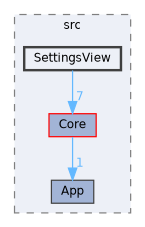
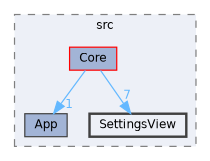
  digraph {
    compound=true
    node [color=grey25 fillcolor="#a2b4d6" fontname=Helvetica fontsize=10 shape=box style=filled]
    edge [color=steelblue1 fontcolor=steelblue1 fontname=Helvetica fontsize=10 labeldistance=1.5 labelfontname=Helvetica labelfontsize=10]
    n1 [height=0.2 label=App width=0.4]
    n2 [color=red height=0.2 label=Core width=0.4]
    n3 [fillcolor="#edf0f7" height=0.2 label=SettingsView style="filled,bold" width=0.4]
    subgraph cluster_1 {
      bgcolor="#edf0f7"
      fontname=Helvetica
      fontsize=10
      label=src
      pencolor=grey50
      style="filled,dashed"
      n1
      n2
      n3
    }
    n2 -> n1 [headlabel=1]
-   n3 -> n2 [headlabel=7]
+   n2 -> n3 [headlabel=7]
  }
